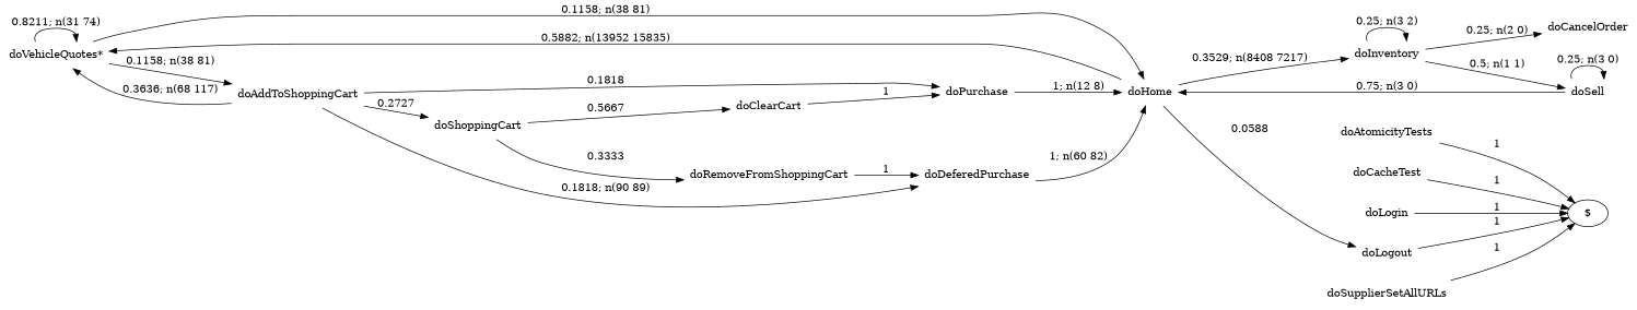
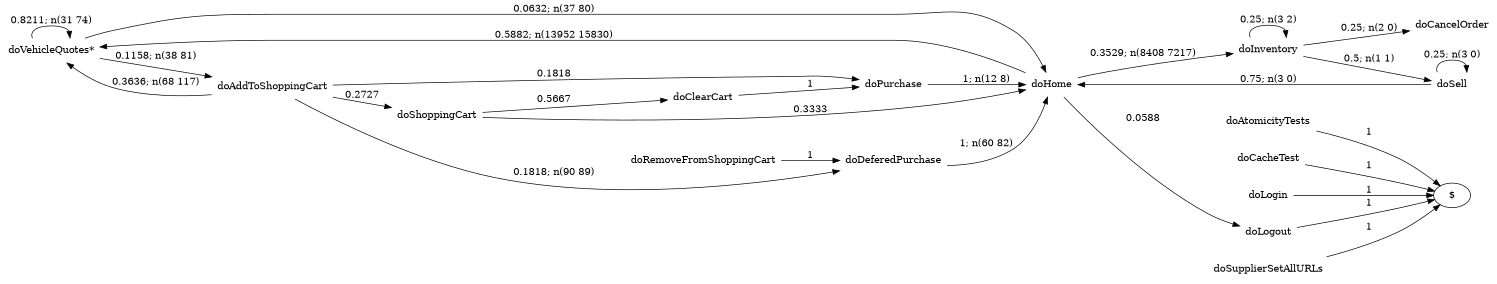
  digraph {
    rankdir=LR
    node [shape=none]
    edge [style=solid]
    n1 [label="doVehicleQuotes*"]
    n2 [label=doAddToShoppingCart]
    n3 [label=doHome]
    n4 [label=doDeferedPurchase]
    n5 [label=doShoppingCart]
    n6 [label=doPurchase]
    n7 [label=doInventory]
    n8 [label=doLogout]
    n9 [label=doSupplierSetAllURLs]
    "$" [shape=""]
    n11 [label=doAtomicityTests]
    n12 [label=doCacheTest]
    n13 [label=doLogin]
    n14 [label=doClearCart]
    n15 [label=doRemoveFromShoppingCart]
    n16 [label=doSell]
    n17 [label=doCancelOrder]
    n1 -> n1 [label="0.8211; n(31 74)"]
    n1 -> n2 [label="0.1158; n(38 81)"]
-   n1 -> n3 [label="0.1158; n(38 81)"]
+   n1 -> n3 [label="0.0632; n(37 80)"]
    n2 -> n1 [label="0.3636; n(68 117)"]
    n2 -> n4 [label="0.1818; n(90 89)"]
    n2 -> n5 [label=0.2727]
    n2 -> n6 [label=0.1818]
-   n3 -> n1 [label="0.5882; n(13952 15835)"]
+   n3 -> n1 [label="0.5882; n(13952 15830)"]
    n3 -> n7 [label="0.3529; n(8408 7217)"]
    n3 -> n8 [label=0.0588]
    n4 -> n3 [label="1; n(60 82)"]
    n5 -> n14 [label=0.5667]
-   n5 -> n15 [label=0.3333]
+   n5 -> n3 [label=0.3333]
    n6 -> n3 [label="1; n(12 8)"]
    n7 -> n7 [label="0.25; n(3 2)"]
    n7 -> n16 [label="0.5; n(1 1)"]
    n7 -> n17 [label="0.25; n(2 0)"]
    n8 -> "$" [label=1]
    n9 -> "$" [label=1]
    n11 -> "$" [label=1]
    n12 -> "$" [label=1]
    n13 -> "$" [label=1]
    n14 -> n6 [label=1]
    n15 -> n4 [label=1]
    n16 -> n3 [label="0.75; n(3 0)"]
    n16 -> n16 [label="0.25; n(3 0)"]
  }
